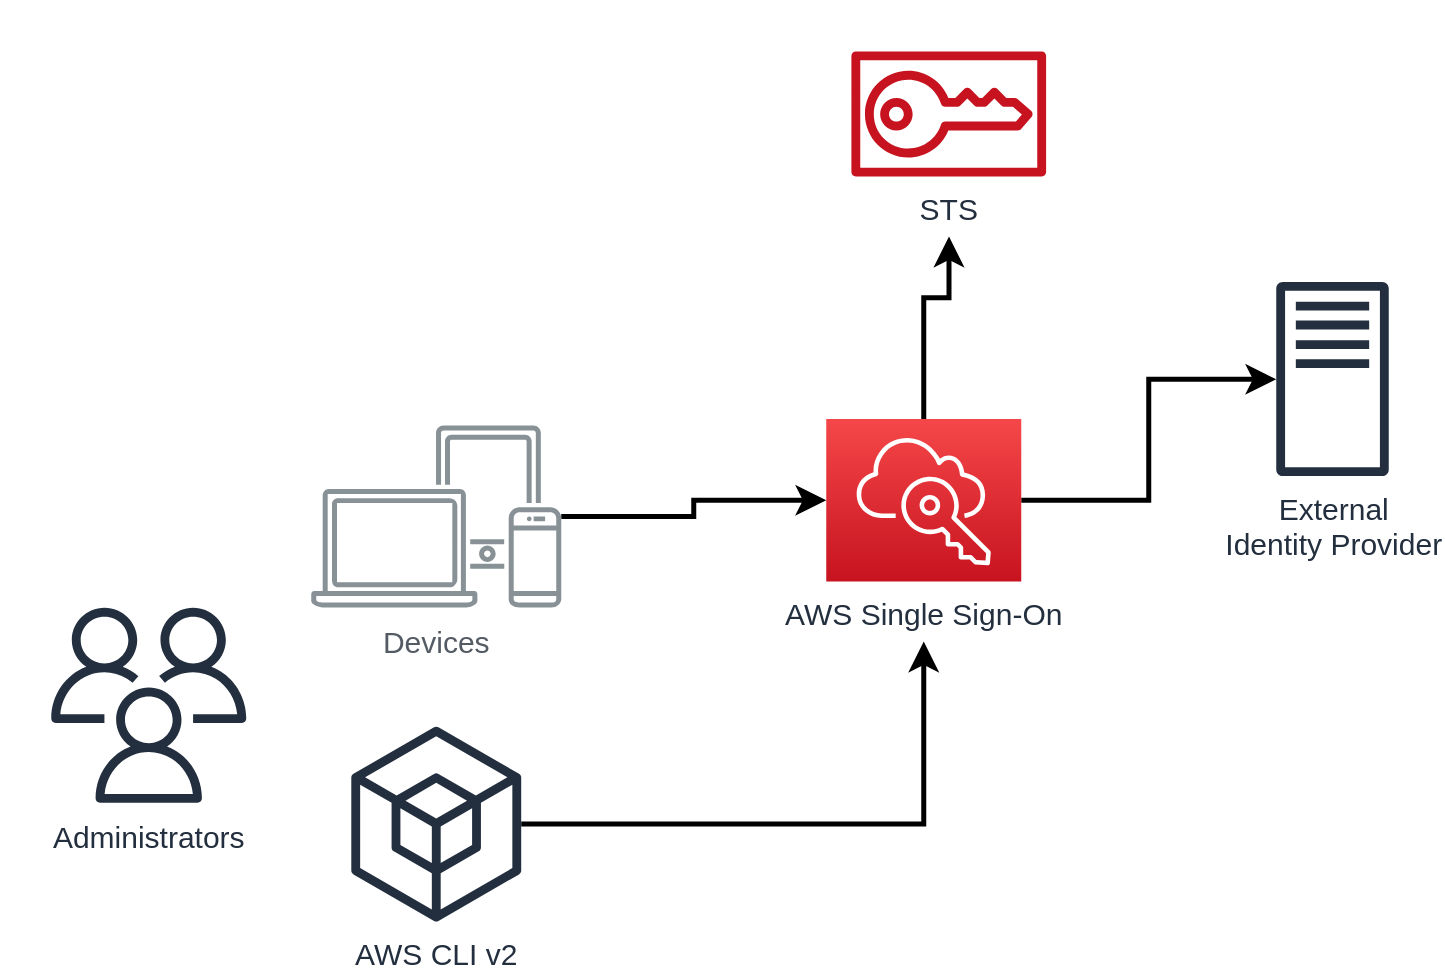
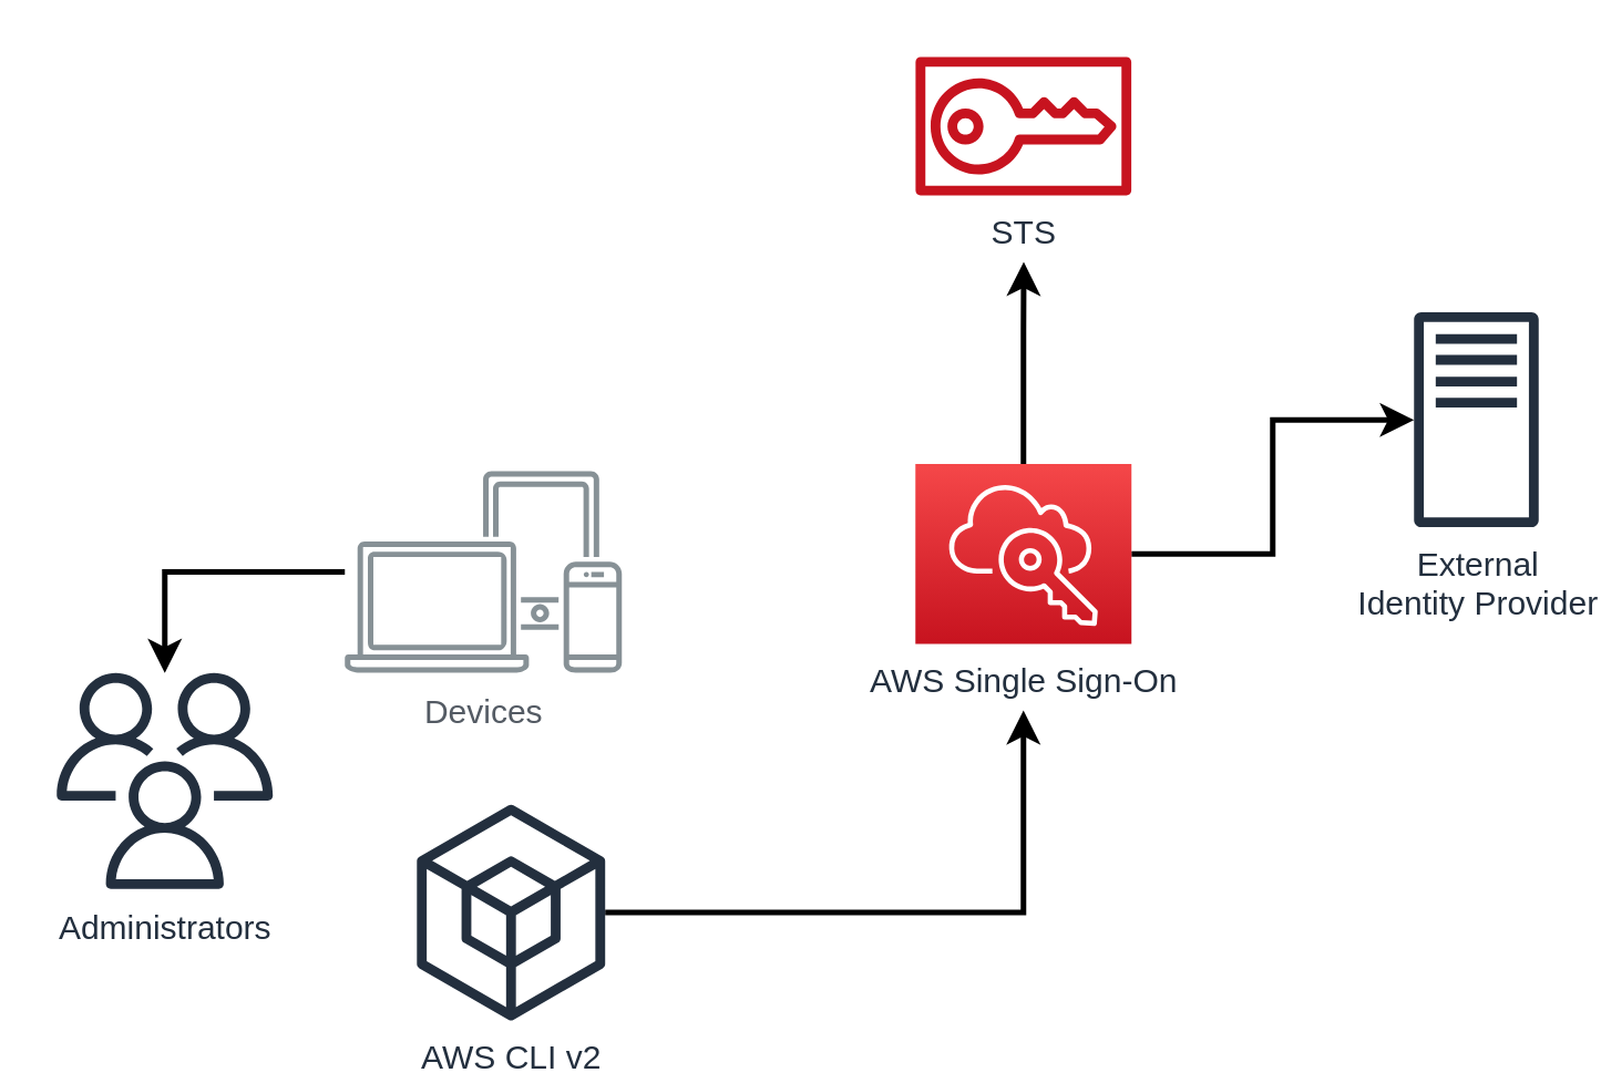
  <mxCell id="0" />
  <mxCell id="1" parent="0" />
  <mxCell id="2" style="edgeStyle=orthogonalEdgeStyle;rounded=0;orthogonalLoop=1;jettySize=auto;html=1;strokeWidth=2;" edge="1" parent="1" source="4" target="5"><mxGeometry relative="1" as="geometry" /></mxCell>
  <mxCell id="3" style="edgeStyle=orthogonalEdgeStyle;rounded=0;orthogonalLoop=1;jettySize=auto;html=1;sourcePerimeterSpacing=0;targetPerimeterSpacing=24;strokeWidth=2;" edge="1" parent="1" source="4" target="11"><mxGeometry relative="1" as="geometry" /></mxCell>
  <mxCell id="4" value="AWS Single Sign-On" style="points=[[0,0,0],[0.25,0,0],[0.5,0,0],[0.75,0,0],[1,0,0],[0,1,0],[0.25,1,0],[0.5,1,0],[0.75,1,0],[1,1,0],[0,0.25,0],[0,0.5,0],[0,0.75,0],[1,0.25,0],[1,0.5,0],[1,0.75,0]];outlineConnect=0;fontColor=#232F3E;gradientColor=#F54749;gradientDirection=north;fillColor=#C7131F;strokeColor=#ffffff;dashed=0;verticalLabelPosition=bottom;verticalAlign=top;align=center;html=1;fontSize=12;fontStyle=0;aspect=fixed;shape=mxgraph.aws4.resourceIcon;resIcon=mxgraph.aws4.single_sign_on;" vertex="1" parent="1"><mxGeometry x="330" y="167" width="78" height="65" as="geometry" /></mxCell>
  <mxCell id="5" value="External&lt;br&gt;Identity Provider" style="outlineConnect=0;fontColor=#232F3E;gradientColor=none;fillColor=#232F3E;strokeColor=none;dashed=0;verticalLabelPosition=bottom;verticalAlign=top;align=center;html=1;fontSize=12;fontStyle=0;aspect=fixed;pointerEvents=1;shape=mxgraph.aws4.traditional_server;" vertex="1" parent="1"><mxGeometry x="510" y="112" width="45" height="78" as="geometry" /></mxCell>
  <mxCell id="6" value="Administrators" style="outlineConnect=0;fontColor=#232F3E;gradientColor=none;fillColor=#232F3E;strokeColor=none;dashed=0;verticalLabelPosition=bottom;verticalAlign=top;align=center;html=1;fontSize=12;fontStyle=0;aspect=fixed;pointerEvents=1;shape=mxgraph.aws4.users;" vertex="1" parent="1"><mxGeometry x="20" y="242.5" width="78" height="78" as="geometry" /></mxCell>
- <mxCell id="7" style="edgeStyle=orthogonalEdgeStyle;rounded=0;orthogonalLoop=1;jettySize=auto;html=1;entryX=0;entryY=0.5;entryDx=0;entryDy=0;entryPerimeter=0;sourcePerimeterSpacing=0;strokeWidth=2;" edge="1" parent="1" source="8" target="4"><mxGeometry relative="1" as="geometry" /></mxCell>
+ <mxCell id="7" style="edgeStyle=orthogonalEdgeStyle;rounded=0;orthogonalLoop=1;jettySize=auto;html=1;sourcePerimeterSpacing=0;strokeWidth=2;" edge="1" parent="1" source="8" target="6"><mxGeometry relative="1" as="geometry" /></mxCell>
  <mxCell id="8" value="Devices" style="outlineConnect=0;gradientColor=none;fontColor=#545B64;strokeColor=none;fillColor=#879196;dashed=0;verticalLabelPosition=bottom;verticalAlign=top;align=center;html=1;fontSize=12;fontStyle=0;aspect=fixed;shape=mxgraph.aws4.illustration_devices;pointerEvents=1" vertex="1" parent="1"><mxGeometry x="124" y="169.5" width="100" height="73" as="geometry" /></mxCell>
  <mxCell id="9" style="edgeStyle=orthogonalEdgeStyle;rounded=0;orthogonalLoop=1;jettySize=auto;html=1;sourcePerimeterSpacing=0;strokeWidth=2;targetPerimeterSpacing=24;" edge="1" parent="1" source="10" target="4"><mxGeometry relative="1" as="geometry" /></mxCell>
- <mxCell id="10" value="AWS CLI v2" style="outlineConnect=0;fontColor=#232F3E;gradientColor=none;fillColor=#232F3E;strokeColor=none;dashed=0;verticalLabelPosition=bottom;verticalAlign=top;align=center;html=1;fontSize=12;fontStyle=0;aspect=fixed;pointerEvents=1;shape=mxgraph.aws4.external_sdk;" vertex="1" parent="1"><mxGeometry x="140" y="290" width="68" height="78" as="geometry" /></mxCell>
- <mxCell id="11" value="STS" style="outlineConnect=0;fontColor=#232F3E;gradientColor=none;fillColor=#C7131F;strokeColor=none;dashed=0;verticalLabelPosition=bottom;verticalAlign=top;align=center;html=1;fontSize=12;fontStyle=0;aspect=fixed;pointerEvents=1;shape=mxgraph.aws4.sts;" vertex="1" parent="1"><mxGeometry x="340" y="20" width="78" height="50" as="geometry" /></mxCell>
+ <mxCell id="10" value="AWS CLI v2" style="outlineConnect=0;fontColor=#232F3E;gradientColor=none;fillColor=#232F3E;strokeColor=none;dashed=0;verticalLabelPosition=bottom;verticalAlign=top;align=center;html=1;fontSize=12;fontStyle=0;aspect=fixed;pointerEvents=1;shape=mxgraph.aws4.external_sdk;" vertex="1" parent="1"><mxGeometry x="150" y="290" width="68" height="78" as="geometry" /></mxCell>
+ <mxCell id="11" value="STS" style="outlineConnect=0;fontColor=#232F3E;gradientColor=none;fillColor=#C7131F;strokeColor=none;dashed=0;verticalLabelPosition=bottom;verticalAlign=top;align=center;html=1;fontSize=12;fontStyle=0;aspect=fixed;pointerEvents=1;shape=mxgraph.aws4.sts;" vertex="1" parent="1"><mxGeometry x="330" y="20" width="78" height="50" as="geometry" /></mxCell>
